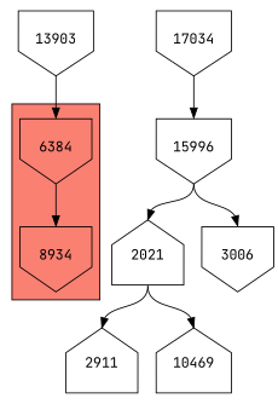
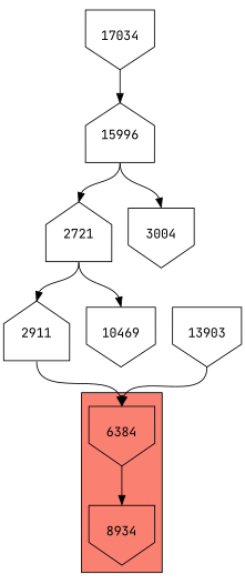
  digraph {
    fontname="JetBrains Mono"
    node [fontname="JetBrains Mono" shape=invhouse]
    edge [fontname="JetBrains Mono" headport=n tailport=s]
    6384 [height=1 width=1]
    n2 [height=1 label=8934 width=1]
    2911 [height=1 shape=house width=1]
-   2021 [height=1 shape=house width=1]
-   10469 [height=1 shape=house width=1]
-   15996 [height=1 width=1]
-   3006 [height=1 width=1]
+   2021 [height=1 shape=house width=1 label=2721]
+   10469 [height=1 width=1]
+   15996 [height=1 shape=house width=1]
+   3006 [height=1 width=1 label=3004]
    n8 [height=1 label=17034 width=1]
    n9 [height=1 label=13903 width=1]
    subgraph cluster_1 {
      fillcolor=salmon
      style=filled
      6384
      n2
    }
    6384 -> n2
+   2911 -> 6384
    2021 -> 2911
    2021 -> 10469
    15996 -> 2021
    15996 -> 3006
    n8 -> 15996
    n9 -> 6384
  }
